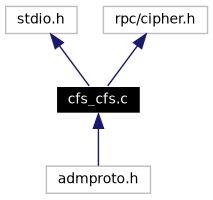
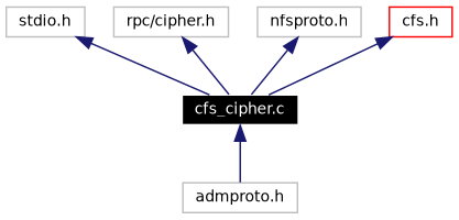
  digraph {
    fontname="DejaVu Sans"
    node [color=grey75 fontname="DejaVu Sans" fontsize=10 shape=record]
    edge [color=midnightblue dir=back fontname="DejaVu Sans" fontsize=10 labelfontname=Helvetica labelfontsize=10 style=solid]
-   n1 [color=white fillcolor=black fontcolor=white height=0.2 label="cfs_cfs.c" style=filled width=0.4]
+   n1 [color=white fillcolor=black fontcolor=white height=0.2 label="cfs_cipher.c" style=filled width=0.4]
    n2 [height=0.2 label="admproto.h" width=0.4]
    n3 [height=0.2 label="stdio.h" width=0.4]
    n4 [height=0.2 label="rpc/cipher.h" width=0.4]
+   n5 [height=0.2 label="nfsproto.h" width=0.4]
+   n6 [color=red height=0.2 label="cfs.h" width=0.4]
    n1 -> n2
    n3 -> n1
    n4 -> n1
+   n5 -> n1
+   n6 -> n1
  }
